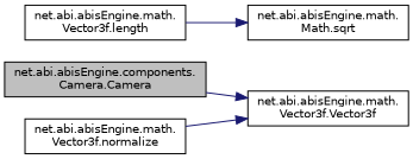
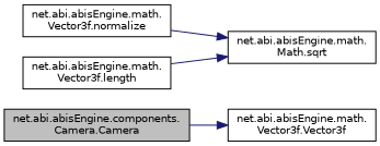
  digraph {
    rankdir=LR
    node [color=black fillcolor=white fontname=Helvetica fontsize=10 shape=record style=filled]
    edge [color=midnightblue fontname=Helvetica fontsize=10 labelfontname=Helvetica labelfontsize=10 style=solid]
    n1 [fillcolor=grey75 fontcolor=black height=0.2 label="net.abi.abisEngine.components.\lCamera.Camera" width=0.4]
    n2 [height=0.2 label="net.abi.abisEngine.math.\lVector3f.Vector3f" width=0.4]
    n3 [height=0.2 label="net.abi.abisEngine.math.\lVector3f.normalize" width=0.4]
    n4 [height=0.2 label="net.abi.abisEngine.math.\lVector3f.length" width=0.4]
    n5 [height=0.2 label="net.abi.abisEngine.math.\lMath.sqrt" width=0.4]
    n1 -> n2
-   n3 -> n2
+   n3 -> n5
    n4 -> n5
  }
